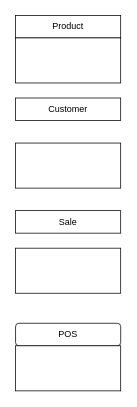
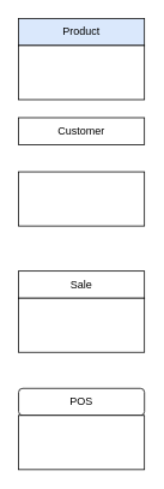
  <mxCell id="0" />
  <mxCell id="1" parent="0" />
- <mxCell id="2" value="Product" style="rounded=0;whiteSpace=wrap;html=1;" vertex="1" parent="1"><mxGeometry x="20" y="20" width="140" height="30" as="geometry" /></mxCell>
+ <mxCell id="2" value="Product" style="rounded=0;whiteSpace=wrap;html=1;fillColor=#dae8fc;" vertex="1" parent="1"><mxGeometry x="20" y="20" width="140" height="30" as="geometry" /></mxCell>
  <mxCell id="3" value="" style="rounded=0;whiteSpace=wrap;html=1;" vertex="1" parent="1"><mxGeometry x="20" y="50" width="140" height="60" as="geometry" /></mxCell>
  <mxCell id="4" value="Customer" style="rounded=0;whiteSpace=wrap;html=1;" vertex="1" parent="1"><mxGeometry x="20" y="130" width="140" height="30" as="geometry" /></mxCell>
  <mxCell id="5" value="" style="rounded=0;whiteSpace=wrap;html=1;" vertex="1" parent="1"><mxGeometry x="20" y="190" width="140" height="60" as="geometry" /></mxCell>
- <mxCell id="6" value="Sale" style="rounded=0;whiteSpace=wrap;html=1;" vertex="1" parent="1"><mxGeometry x="20" y="280" width="140" height="30" as="geometry" /></mxCell>
+ <mxCell id="6" value="Sale" style="rounded=0;whiteSpace=wrap;html=1;" vertex="1" parent="1"><mxGeometry x="20" y="300" width="140" height="30" as="geometry" /></mxCell>
  <mxCell id="7" value="" style="rounded=0;whiteSpace=wrap;html=1;" vertex="1" parent="1"><mxGeometry x="20" y="330" width="140" height="60" as="geometry" /></mxCell>
  <mxCell id="8" value="POS" style="whiteSpace=wrap;html=1;rounded=1;" vertex="1" parent="1"><mxGeometry x="20" y="430" width="140" height="30" as="geometry" /></mxCell>
  <mxCell id="9" value="" style="rounded=0;whiteSpace=wrap;html=1;" vertex="1" parent="1"><mxGeometry x="20" y="460" width="140" height="60" as="geometry" /></mxCell>
